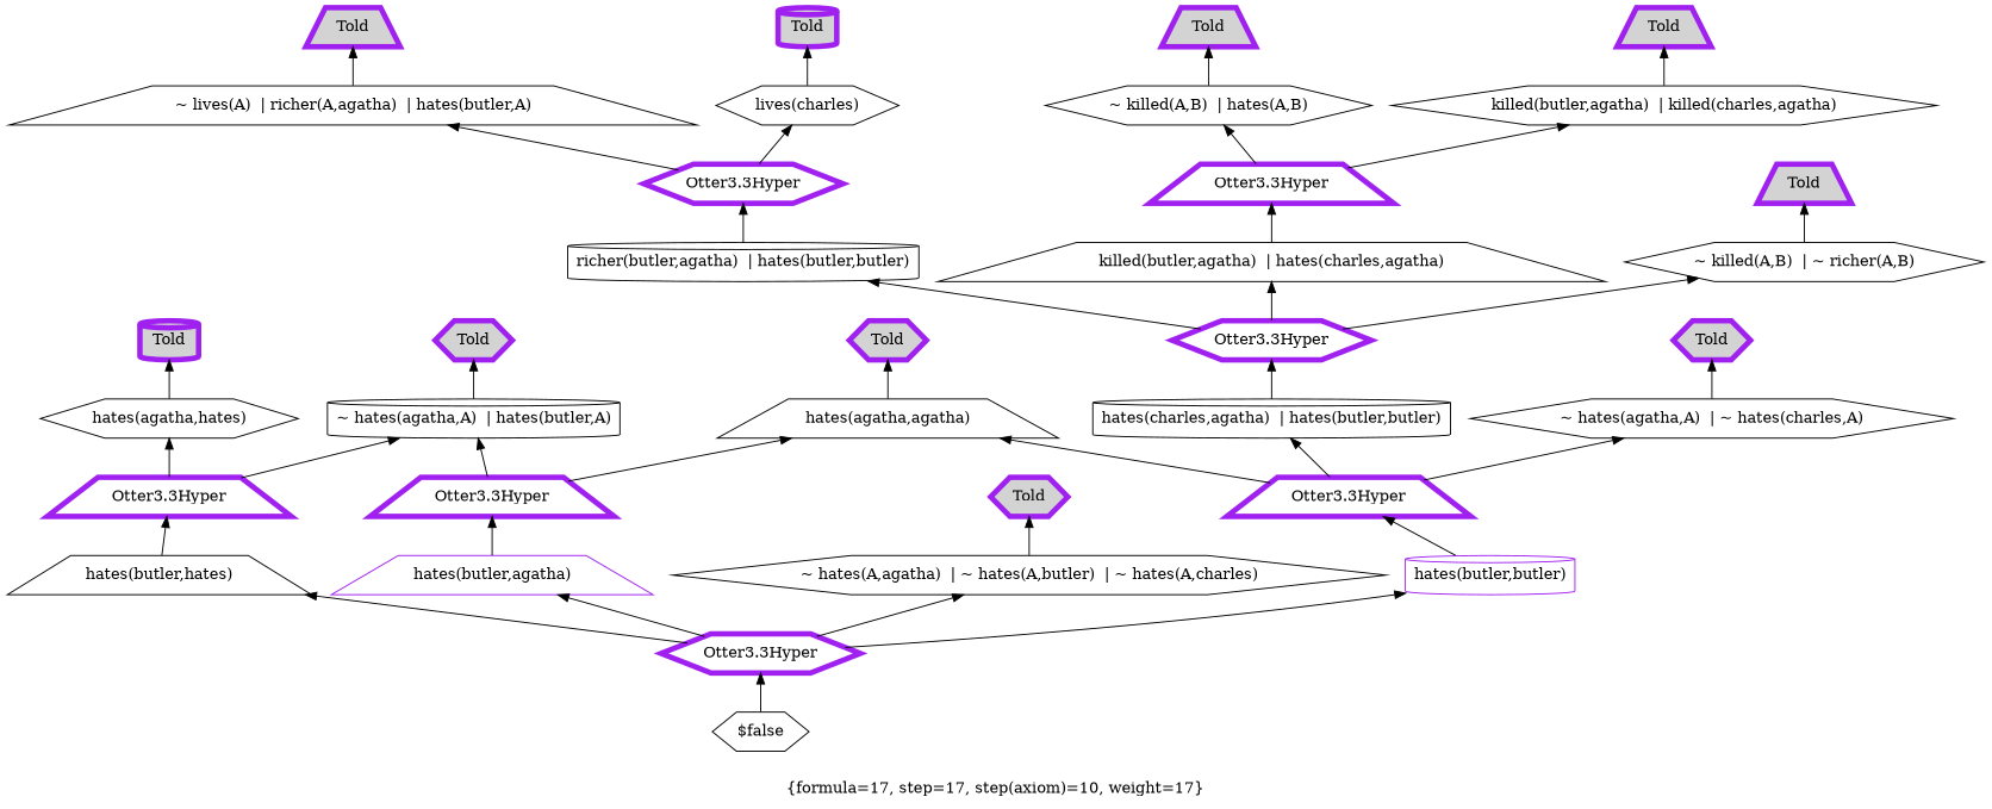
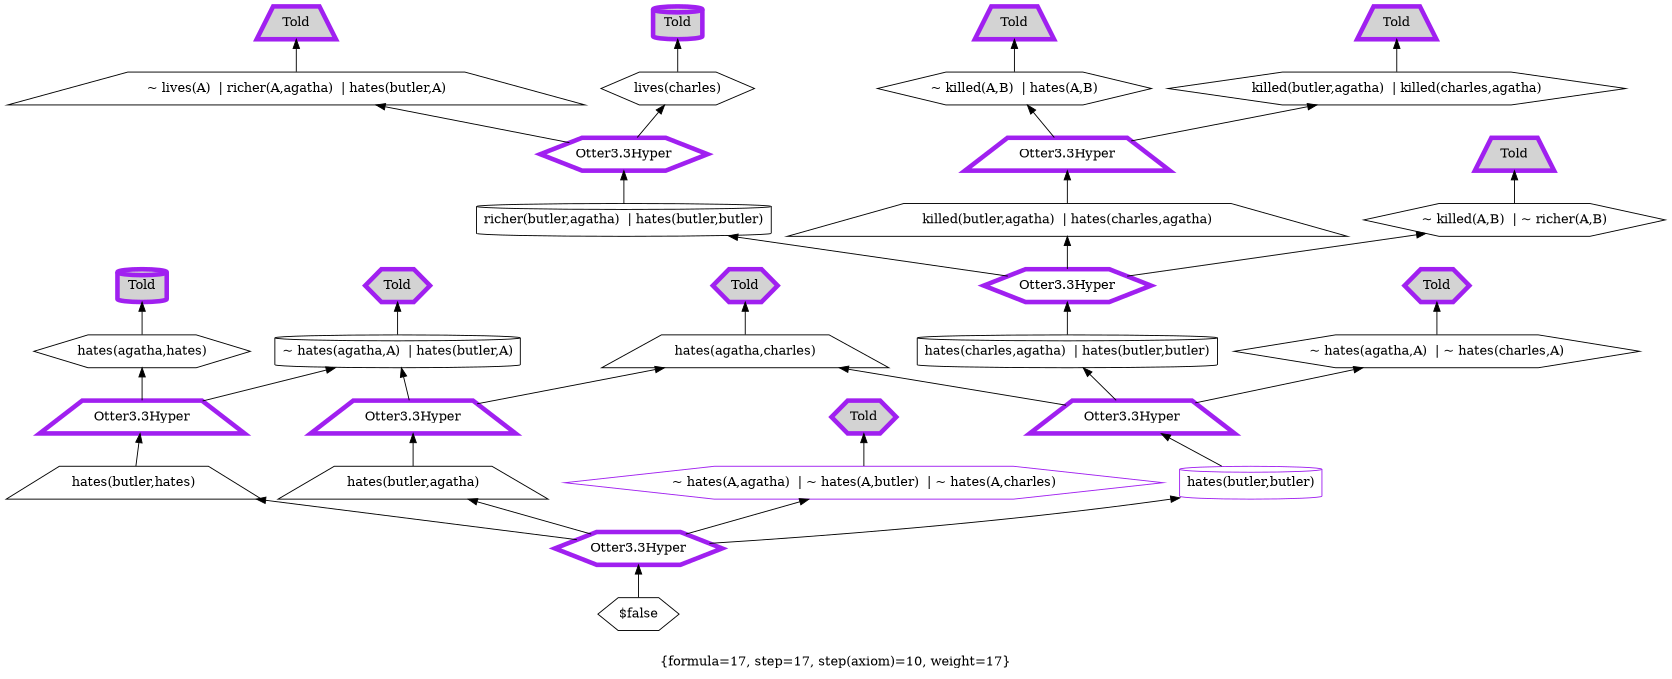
  digraph {
    label="{formula=17, step=17, step(axiom)=10, weight=17}"
    labelloc=b
    rankdir=BT
    node [color=purple fillcolor=white shape=hexagon style=filled]
    n1 [color=black label="~ lives(A)  | richer(A,agatha)  | hates(butler,A)" shape=trapezium]
    n2 [fillcolor=lightgrey label=Told penwidth=5 shape=trapezium]
-   n3 [color=black label="hates(agatha,agatha)" shape=trapezium]
+   n3 [color=black label="hates(agatha,charles)" shape=trapezium]
    n4 [fillcolor=lightgrey label=Told penwidth=5]
    n5 [color=black label="~ hates(agatha,A)  | ~ hates(charles,A)"]
    n6 [fillcolor=lightgrey label=Told penwidth=5]
    n7 [color=black label="hates(agatha,hates)"]
    n8 [fillcolor=lightgrey label=Told penwidth=5 shape=cylinder]
    n9 [color=black label="richer(butler,agatha)  | hates(butler,butler)" shape=cylinder]
    n10 [label="Otter3.3Hyper" penwidth=5]
    n11 [color=black label="lives(charles)"]
-   n12 [label="hates(butler,agatha)" shape=trapezium]
+   n12 [color=black label="hates(butler,agatha)" shape=trapezium]
    n13 [label="Otter3.3Hyper" penwidth=5 shape=trapezium]
    n14 [color=black label="~ hates(agatha,A)  | hates(butler,A)" shape=cylinder]
    n15 [color=black label="hates(butler,hates)" shape=trapezium]
    n16 [label="Otter3.3Hyper" penwidth=5 shape=trapezium]
    n17 [color=black label="~ killed(A,B)  | hates(A,B)"]
    n18 [fillcolor=lightgrey label=Told penwidth=5 shape=trapezium]
-   n19 [color=black label="~ hates(A,agatha)  | ~ hates(A,butler)  | ~ hates(A,charles)"]
+   n19 [label="~ hates(A,agatha)  | ~ hates(A,butler)  | ~ hates(A,charles)"]
    n20 [fillcolor=lightgrey label=Told penwidth=5]
    n21 [fillcolor=lightgrey label=Told penwidth=5 shape=cylinder]
    n22 [label="hates(butler,butler)" shape=cylinder]
    n23 [label="Otter3.3Hyper" penwidth=5 shape=trapezium]
    n24 [color=black label="hates(charles,agatha)  | hates(butler,butler)" shape=cylinder]
    n25 [label="Otter3.3Hyper" penwidth=5]
    n26 [color=black label="killed(butler,agatha)  | hates(charles,agatha)" shape=trapezium]
    n27 [color=black label="~ killed(A,B)  | ~ richer(A,B)"]
    n28 [label="Otter3.3Hyper" penwidth=5 shape=trapezium]
    n29 [color=black label="killed(butler,agatha)  | killed(charles,agatha)"]
    n30 [fillcolor=lightgrey label=Told penwidth=5]
    n31 [fillcolor=lightgrey label=Told penwidth=5 shape=trapezium]
    n32 [color=black label="$false"]
    n33 [label="Otter3.3Hyper" penwidth=5]
    n34 [fillcolor=lightgrey label=Told penwidth=5 shape=trapezium]
    n1 -> n2
    n3 -> n4
    n5 -> n6
    n7 -> n8
    n9 -> n10
    n10 -> n1
    n10 -> n11
    n11 -> n21
    n12 -> n13
    n13 -> n3
    n13 -> n14
    n14 -> n30
    n15 -> n16
    n16 -> n7
    n16 -> n14
    n17 -> n18
    n19 -> n20
    n22 -> n23
    n23 -> n3
    n23 -> n5
    n23 -> n24
    n24 -> n25
    n25 -> n9
    n25 -> n26
    n25 -> n27
    n26 -> n28
    n27 -> n31
    n28 -> n17
    n28 -> n29
    n29 -> n34
    n32 -> n33
    n33 -> n12
    n33 -> n15
    n33 -> n19
    n33 -> n22
  }
